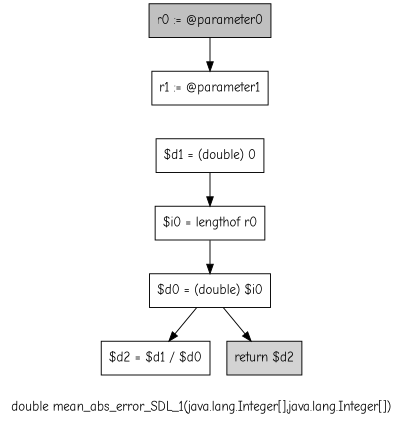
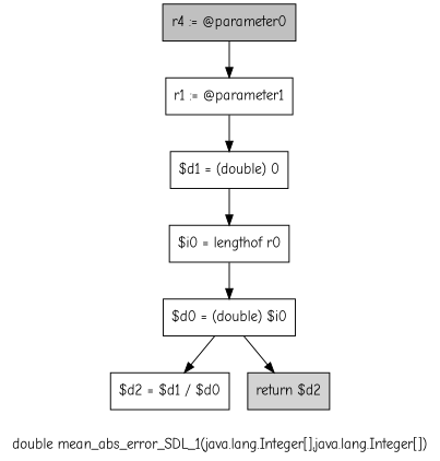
  digraph {
    fontname="Comic Neue"
    label="double mean_abs_error_SDL_1(java.lang.Integer[],java.lang.Integer[])"
    node [fontname="Comic Neue" shape=box]
    edge [fontname="Comic Neue"]
-   n1 [fillcolor=gray label="r0 := @parameter0" style=filled]
+   n1 [fillcolor=gray label="r4 := @parameter0" style=filled]
    n2 [label="r1 := @parameter1"]
    n3 [label="$d1 = (double) 0"]
    n4 [label="$i0 = lengthof r0"]
    n5 [label="$d0 = (double) $i0"]
    n6 [label="$d2 = $d1 / $d0"]
    n7 [fillcolor=lightgray label="return $d2" style=filled]
    n1 -> n2
+   n2 -> n3
    n3 -> n4
    n4 -> n5
    n5 -> n6
    n5 -> n7
  }
